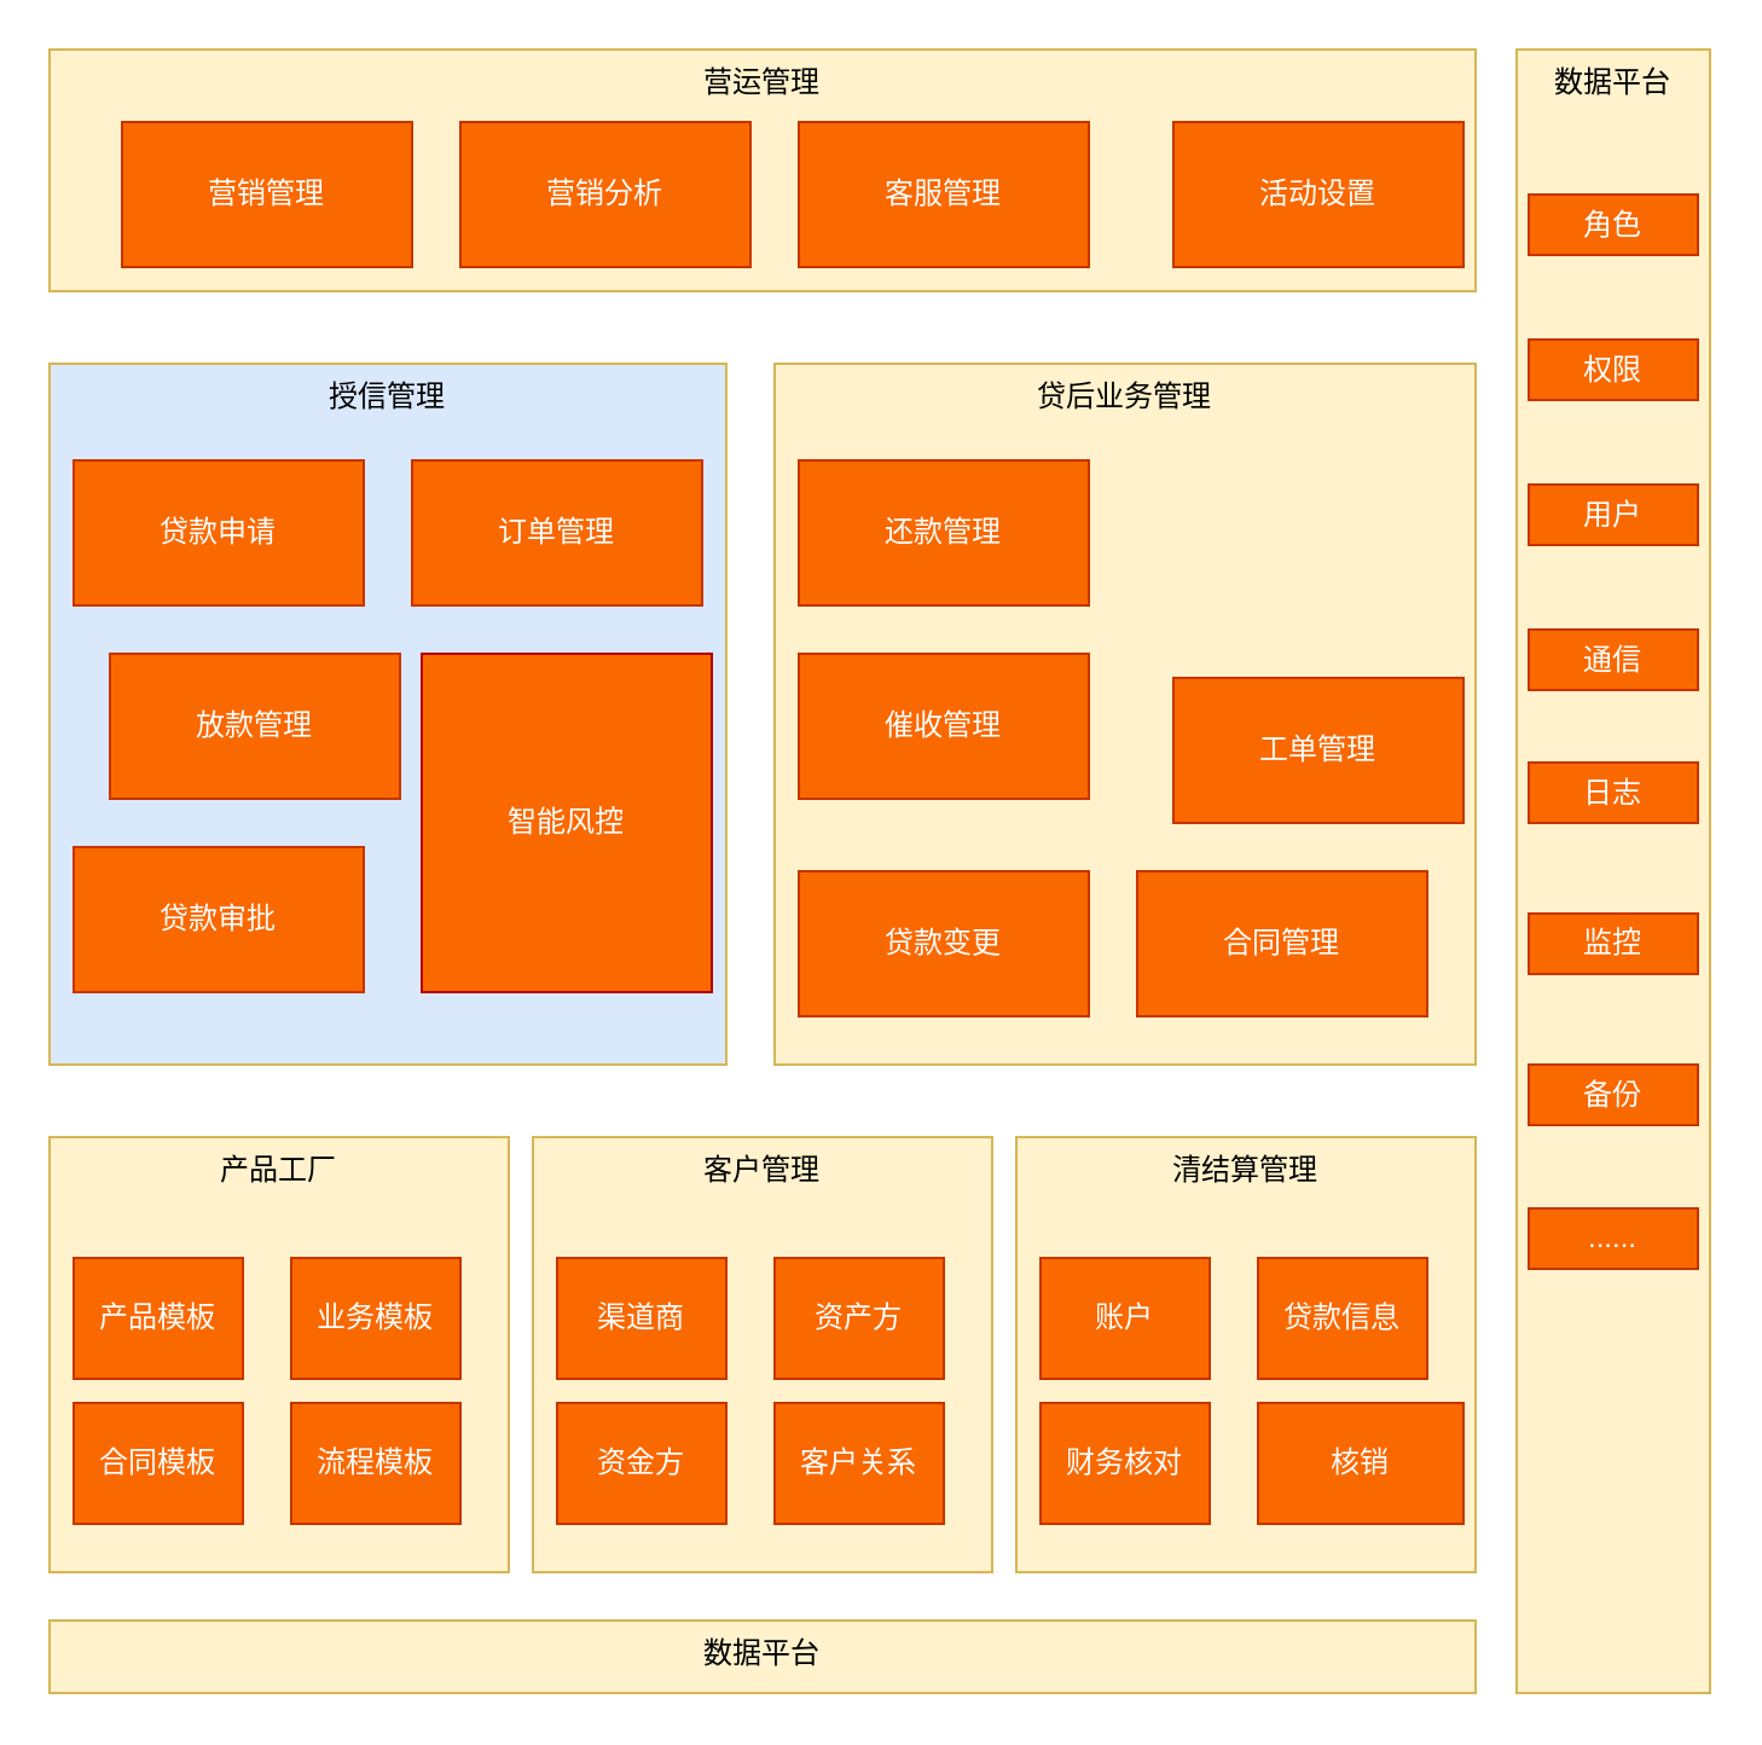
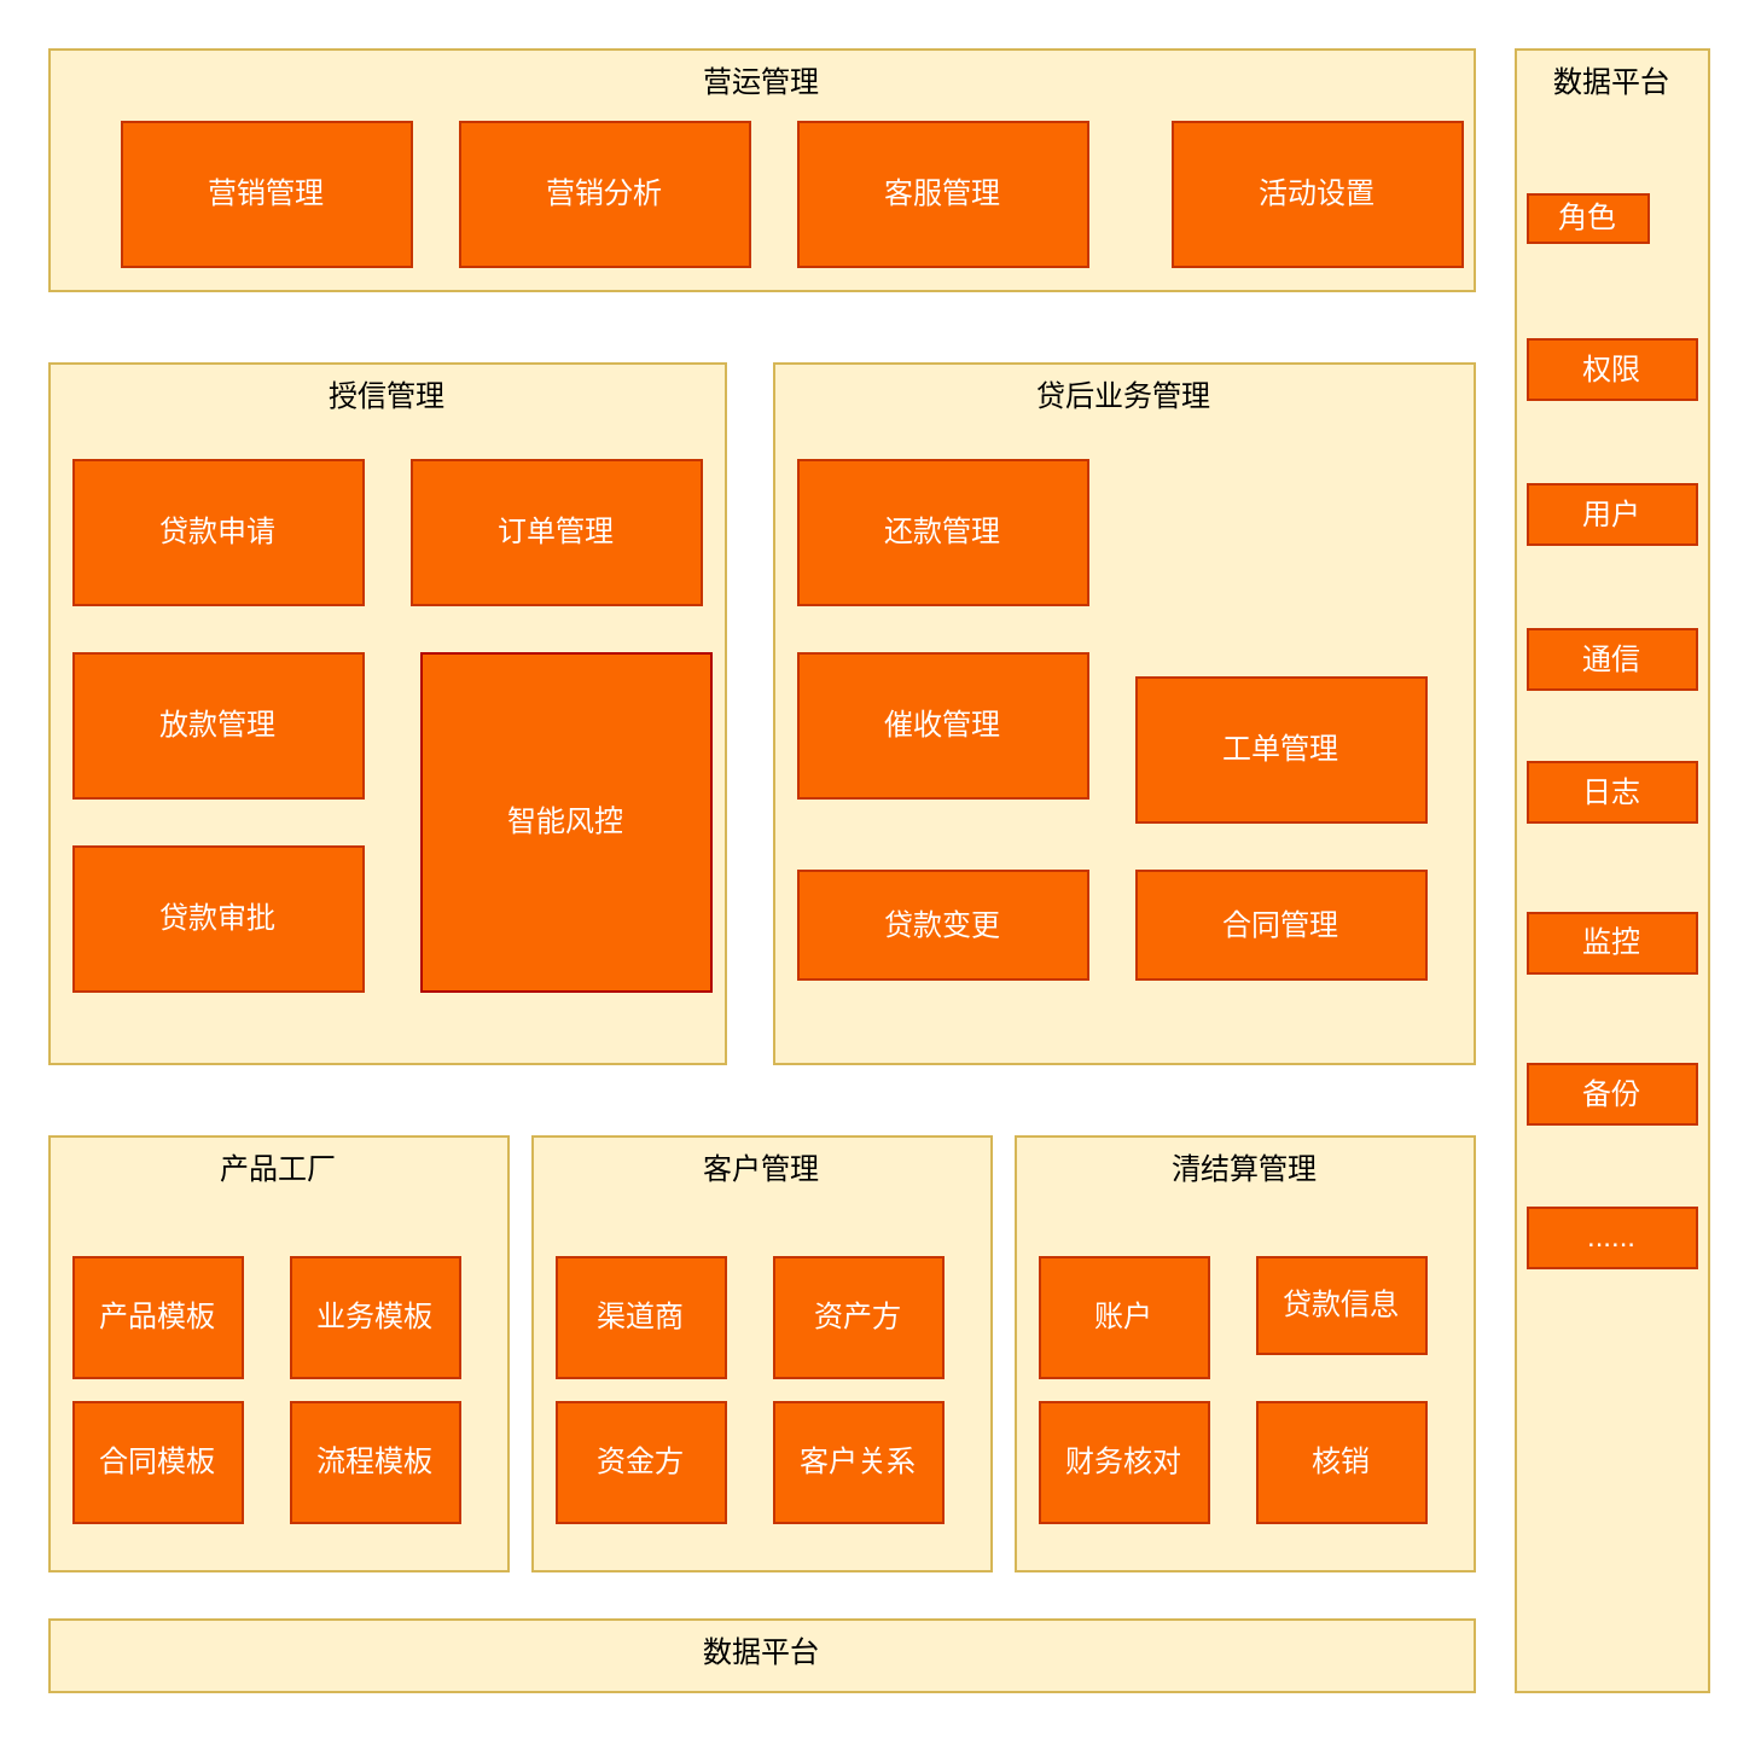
  <mxCell id="0" />
  <mxCell id="1" parent="0" />
  <mxCell id="2" value="营运管理" style="rounded=0;whiteSpace=wrap;html=1;fillColor=#fff2cc;strokeColor=#d6b656;verticalAlign=top;" vertex="1" parent="1"><mxGeometry x="20" y="20" width="590" height="100" as="geometry" /></mxCell>
  <mxCell id="3" value="营销管理" style="rounded=0;whiteSpace=wrap;html=1;fillColor=#fa6800;strokeColor=#C73500;fontColor=#ffffff;" vertex="1" parent="1"><mxGeometry x="50" y="50" width="120" height="60" as="geometry" /></mxCell>
  <mxCell id="4" value="营销分析" style="rounded=0;whiteSpace=wrap;html=1;fillColor=#fa6800;strokeColor=#C73500;fontColor=#ffffff;" vertex="1" parent="1"><mxGeometry x="190" y="50" width="120" height="60" as="geometry" /></mxCell>
  <mxCell id="5" value="客服管理" style="rounded=0;whiteSpace=wrap;html=1;fillColor=#fa6800;strokeColor=#C73500;fontColor=#ffffff;" vertex="1" parent="1"><mxGeometry x="330" y="50" width="120" height="60" as="geometry" /></mxCell>
  <mxCell id="6" value="活动设置" style="rounded=0;whiteSpace=wrap;html=1;fillColor=#fa6800;strokeColor=#C73500;fontColor=#ffffff;" vertex="1" parent="1"><mxGeometry x="485" y="50" width="120" height="60" as="geometry" /></mxCell>
- <mxCell id="7" value="授信管理" style="rounded=0;whiteSpace=wrap;html=1;fillColor=#dae8fc;strokeColor=#d6b656;verticalAlign=top;" vertex="1" parent="1"><mxGeometry x="20" y="150" width="280" height="290" as="geometry" /></mxCell>
+ <mxCell id="7" value="授信管理" style="rounded=0;whiteSpace=wrap;html=1;fillColor=#fff2cc;strokeColor=#d6b656;verticalAlign=top;" vertex="1" parent="1"><mxGeometry x="20" y="150" width="280" height="290" as="geometry" /></mxCell>
  <mxCell id="8" value="贷款申请" style="rounded=0;whiteSpace=wrap;html=1;fillColor=#fa6800;strokeColor=#C73500;fontColor=#ffffff;" vertex="1" parent="1"><mxGeometry x="30" y="190" width="120" height="60" as="geometry" /></mxCell>
- <mxCell id="9" value="放款管理" style="rounded=0;whiteSpace=wrap;html=1;fillColor=#fa6800;strokeColor=#C73500;fontColor=#ffffff;" vertex="1" parent="1"><mxGeometry x="45" y="270" width="120" height="60" as="geometry" /></mxCell>
+ <mxCell id="9" value="放款管理" style="rounded=0;whiteSpace=wrap;html=1;fillColor=#fa6800;strokeColor=#C73500;fontColor=#ffffff;" vertex="1" parent="1"><mxGeometry x="30" y="270" width="120" height="60" as="geometry" /></mxCell>
  <mxCell id="10" value="贷款审批" style="rounded=0;whiteSpace=wrap;html=1;fillColor=#fa6800;strokeColor=#C73500;fontColor=#ffffff;" vertex="1" parent="1"><mxGeometry x="30" y="350" width="120" height="60" as="geometry" /></mxCell>
  <mxCell id="11" value="订单管理" style="rounded=0;whiteSpace=wrap;html=1;fillColor=#fa6800;strokeColor=#C73500;fontColor=#ffffff;" vertex="1" parent="1"><mxGeometry x="170" y="190" width="120" height="60" as="geometry" /></mxCell>
  <mxCell id="12" value="智能风控" style="rounded=0;whiteSpace=wrap;html=1;fillColor=#fa6800;strokeColor=#B20000;fontColor=#ffffff;" vertex="1" parent="1"><mxGeometry x="174" y="270" width="120" height="140" as="geometry" /></mxCell>
  <mxCell id="13" value="贷后业务管理" style="rounded=0;whiteSpace=wrap;html=1;fillColor=#fff2cc;strokeColor=#d6b656;verticalAlign=top;" vertex="1" parent="1"><mxGeometry x="320" y="150" width="290" height="290" as="geometry" /></mxCell>
  <mxCell id="14" value="还款管理" style="rounded=0;whiteSpace=wrap;html=1;fillColor=#fa6800;strokeColor=#C73500;fontColor=#ffffff;" vertex="1" parent="1"><mxGeometry x="330" y="190" width="120" height="60" as="geometry" /></mxCell>
  <mxCell id="15" value="催收管理" style="rounded=0;whiteSpace=wrap;html=1;fillColor=#fa6800;strokeColor=#C73500;fontColor=#ffffff;" vertex="1" parent="1"><mxGeometry x="330" y="270" width="120" height="60" as="geometry" /></mxCell>
- <mxCell id="16" value="贷款变更" style="rounded=0;whiteSpace=wrap;html=1;fillColor=#fa6800;strokeColor=#C73500;fontColor=#ffffff;" vertex="1" parent="1"><mxGeometry x="330" y="360" width="120" height="60" as="geometry" /></mxCell>
- <mxCell id="17" value="工单管理" style="rounded=0;whiteSpace=wrap;html=1;fillColor=#fa6800;strokeColor=#C73500;fontColor=#ffffff;" vertex="1" parent="1"><mxGeometry x="485" y="280" width="120" height="60" as="geometry" /></mxCell>
- <mxCell id="18" value="合同管理" style="rounded=0;whiteSpace=wrap;html=1;fillColor=#fa6800;strokeColor=#C73500;fontColor=#ffffff;" vertex="1" parent="1"><mxGeometry x="470" y="360" width="120" height="60" as="geometry" /></mxCell>
+ <mxCell id="16" value="贷款变更" style="rounded=0;whiteSpace=wrap;html=1;fillColor=#fa6800;strokeColor=#C73500;fontColor=#ffffff;" vertex="1" parent="1"><mxGeometry x="330" y="360" width="120" height="45" as="geometry" /></mxCell>
+ <mxCell id="17" value="工单管理" style="rounded=0;whiteSpace=wrap;html=1;fillColor=#fa6800;strokeColor=#C73500;fontColor=#ffffff;" vertex="1" parent="1"><mxGeometry x="470" y="280" width="120" height="60" as="geometry" /></mxCell>
+ <mxCell id="18" value="合同管理" style="rounded=0;whiteSpace=wrap;html=1;fillColor=#fa6800;strokeColor=#C73500;fontColor=#ffffff;" vertex="1" parent="1"><mxGeometry x="470" y="360" width="120" height="45" as="geometry" /></mxCell>
  <mxCell id="19" value="产品工厂" style="rounded=0;whiteSpace=wrap;html=1;fillColor=#fff2cc;strokeColor=#d6b656;verticalAlign=top;" vertex="1" parent="1"><mxGeometry x="20" y="470" width="190" height="180" as="geometry" /></mxCell>
  <mxCell id="20" value="客户管理" style="rounded=0;whiteSpace=wrap;html=1;fillColor=#fff2cc;strokeColor=#d6b656;verticalAlign=top;" vertex="1" parent="1"><mxGeometry x="220" y="470" width="190" height="180" as="geometry" /></mxCell>
  <mxCell id="21" value="清结算管理" style="rounded=0;whiteSpace=wrap;html=1;fillColor=#fff2cc;strokeColor=#d6b656;verticalAlign=top;" vertex="1" parent="1"><mxGeometry x="420" y="470" width="190" height="180" as="geometry" /></mxCell>
  <mxCell id="22" value="产品模板" style="rounded=0;whiteSpace=wrap;html=1;fillColor=#fa6800;strokeColor=#C73500;fontColor=#ffffff;" vertex="1" parent="1"><mxGeometry x="30" y="520" width="70" height="50" as="geometry" /></mxCell>
  <mxCell id="23" value="业务模板" style="rounded=0;whiteSpace=wrap;html=1;fillColor=#fa6800;strokeColor=#C73500;fontColor=#ffffff;" vertex="1" parent="1"><mxGeometry x="120" y="520" width="70" height="50" as="geometry" /></mxCell>
  <mxCell id="24" value="合同模板" style="rounded=0;whiteSpace=wrap;html=1;fillColor=#fa6800;strokeColor=#C73500;fontColor=#ffffff;" vertex="1" parent="1"><mxGeometry x="30" y="580" width="70" height="50" as="geometry" /></mxCell>
  <mxCell id="25" value="流程模板" style="rounded=0;whiteSpace=wrap;html=1;fillColor=#fa6800;strokeColor=#C73500;fontColor=#ffffff;" vertex="1" parent="1"><mxGeometry x="120" y="580" width="70" height="50" as="geometry" /></mxCell>
  <mxCell id="26" value="产品模板" style="rounded=0;whiteSpace=wrap;html=1;fillColor=#fa6800;strokeColor=#C73500;fontColor=#ffffff;" vertex="1" parent="1"><mxGeometry x="30" y="520" width="70" height="50" as="geometry" /></mxCell>
  <mxCell id="27" value="业务模板" style="rounded=0;whiteSpace=wrap;html=1;fillColor=#fa6800;strokeColor=#C73500;fontColor=#ffffff;" vertex="1" parent="1"><mxGeometry x="120" y="520" width="70" height="50" as="geometry" /></mxCell>
  <mxCell id="28" value="产品模板" style="rounded=0;whiteSpace=wrap;html=1;fillColor=#fa6800;strokeColor=#C73500;fontColor=#ffffff;" vertex="1" parent="1"><mxGeometry x="30" y="520" width="70" height="50" as="geometry" /></mxCell>
  <mxCell id="29" value="业务模板" style="rounded=0;whiteSpace=wrap;html=1;fillColor=#fa6800;strokeColor=#C73500;fontColor=#ffffff;" vertex="1" parent="1"><mxGeometry x="120" y="520" width="70" height="50" as="geometry" /></mxCell>
  <mxCell id="30" value="产品模板" style="rounded=0;whiteSpace=wrap;html=1;fillColor=#fa6800;strokeColor=#C73500;fontColor=#ffffff;" vertex="1" parent="1"><mxGeometry x="30" y="520" width="70" height="50" as="geometry" /></mxCell>
  <mxCell id="31" value="业务模板" style="rounded=0;whiteSpace=wrap;html=1;fillColor=#fa6800;strokeColor=#C73500;fontColor=#ffffff;" vertex="1" parent="1"><mxGeometry x="120" y="520" width="70" height="50" as="geometry" /></mxCell>
  <mxCell id="32" value="渠道商" style="rounded=0;whiteSpace=wrap;html=1;fillColor=#fa6800;strokeColor=#C73500;fontColor=#ffffff;" vertex="1" parent="1"><mxGeometry x="230" y="520" width="70" height="50" as="geometry" /></mxCell>
  <mxCell id="33" value="资产方" style="rounded=0;whiteSpace=wrap;html=1;fillColor=#fa6800;strokeColor=#C73500;fontColor=#ffffff;" vertex="1" parent="1"><mxGeometry x="320" y="520" width="70" height="50" as="geometry" /></mxCell>
  <mxCell id="34" value="资金方" style="rounded=0;whiteSpace=wrap;html=1;fillColor=#fa6800;strokeColor=#C73500;fontColor=#ffffff;" vertex="1" parent="1"><mxGeometry x="230" y="580" width="70" height="50" as="geometry" /></mxCell>
  <mxCell id="35" value="客户关系" style="rounded=0;whiteSpace=wrap;html=1;fillColor=#fa6800;strokeColor=#C73500;fontColor=#ffffff;" vertex="1" parent="1"><mxGeometry x="320" y="580" width="70" height="50" as="geometry" /></mxCell>
  <mxCell id="36" value="账户" style="rounded=0;whiteSpace=wrap;html=1;fillColor=#fa6800;strokeColor=#C73500;fontColor=#ffffff;" vertex="1" parent="1"><mxGeometry x="430" y="520" width="70" height="50" as="geometry" /></mxCell>
- <mxCell id="37" value="贷款信息" style="rounded=0;whiteSpace=wrap;html=1;fillColor=#fa6800;strokeColor=#C73500;fontColor=#ffffff;" vertex="1" parent="1"><mxGeometry x="520" y="520" width="70" height="50" as="geometry" /></mxCell>
+ <mxCell id="37" value="贷款信息" style="rounded=0;whiteSpace=wrap;html=1;fillColor=#fa6800;strokeColor=#C73500;fontColor=#ffffff;" vertex="1" parent="1"><mxGeometry x="520" y="520" width="70" height="40" as="geometry" /></mxCell>
  <mxCell id="38" value="财务核对" style="rounded=0;whiteSpace=wrap;html=1;fillColor=#fa6800;strokeColor=#C73500;fontColor=#ffffff;" vertex="1" parent="1"><mxGeometry x="430" y="580" width="70" height="50" as="geometry" /></mxCell>
- <mxCell id="39" value="核销" style="rounded=0;whiteSpace=wrap;html=1;fillColor=#fa6800;strokeColor=#C73500;fontColor=#ffffff;" vertex="1" parent="1"><mxGeometry x="520" y="580" width="85" height="50" as="geometry" /></mxCell>
+ <mxCell id="39" value="核销" style="rounded=0;whiteSpace=wrap;html=1;fillColor=#fa6800;strokeColor=#C73500;fontColor=#ffffff;" vertex="1" parent="1"><mxGeometry x="520" y="580" width="70" height="50" as="geometry" /></mxCell>
  <mxCell id="40" value="数据平台" style="rounded=0;whiteSpace=wrap;html=1;fillColor=#fff2cc;strokeColor=#d6b656;verticalAlign=top;" vertex="1" parent="1"><mxGeometry x="20" y="670" width="590" height="30" as="geometry" /></mxCell>
  <mxCell id="41" value="数据平台" style="rounded=0;whiteSpace=wrap;html=1;fillColor=#fff2cc;strokeColor=#d6b656;verticalAlign=top;" vertex="1" parent="1"><mxGeometry x="627" y="20" width="80" height="680" as="geometry" /></mxCell>
- <mxCell id="42" value="角色" style="rounded=0;whiteSpace=wrap;html=1;fillColor=#fa6800;strokeColor=#C73500;fontColor=#ffffff;" vertex="1" parent="1"><mxGeometry x="632" y="80" width="70" height="25" as="geometry" /></mxCell>
+ <mxCell id="42" value="角色" style="rounded=0;whiteSpace=wrap;html=1;fillColor=#fa6800;strokeColor=#C73500;fontColor=#ffffff;" vertex="1" parent="1"><mxGeometry x="632" y="80" width="50" height="20" as="geometry" /></mxCell>
  <mxCell id="43" value="权限" style="rounded=0;whiteSpace=wrap;html=1;fillColor=#fa6800;strokeColor=#C73500;fontColor=#ffffff;" vertex="1" parent="1"><mxGeometry x="632" y="140" width="70" height="25" as="geometry" /></mxCell>
  <mxCell id="44" value="用户" style="rounded=0;whiteSpace=wrap;html=1;fillColor=#fa6800;strokeColor=#C73500;fontColor=#ffffff;" vertex="1" parent="1"><mxGeometry x="632" y="200" width="70" height="25" as="geometry" /></mxCell>
  <mxCell id="45" value="通信" style="rounded=0;whiteSpace=wrap;html=1;fillColor=#fa6800;strokeColor=#C73500;fontColor=#ffffff;" vertex="1" parent="1"><mxGeometry x="632" y="260" width="70" height="25" as="geometry" /></mxCell>
  <mxCell id="46" value="日志" style="rounded=0;whiteSpace=wrap;html=1;fillColor=#fa6800;strokeColor=#C73500;fontColor=#ffffff;" vertex="1" parent="1"><mxGeometry x="632" y="315" width="70" height="25" as="geometry" /></mxCell>
  <mxCell id="47" value="监控" style="rounded=0;whiteSpace=wrap;html=1;fillColor=#fa6800;strokeColor=#C73500;fontColor=#ffffff;" vertex="1" parent="1"><mxGeometry x="632" y="377.5" width="70" height="25" as="geometry" /></mxCell>
  <mxCell id="48" value="备份" style="rounded=0;whiteSpace=wrap;html=1;fillColor=#fa6800;strokeColor=#C73500;fontColor=#ffffff;" vertex="1" parent="1"><mxGeometry x="632" y="440" width="70" height="25" as="geometry" /></mxCell>
  <mxCell id="49" value="......" style="rounded=0;whiteSpace=wrap;html=1;fillColor=#fa6800;strokeColor=#C73500;fontColor=#ffffff;" vertex="1" parent="1"><mxGeometry x="632" y="499.5" width="70" height="25" as="geometry" /></mxCell>
